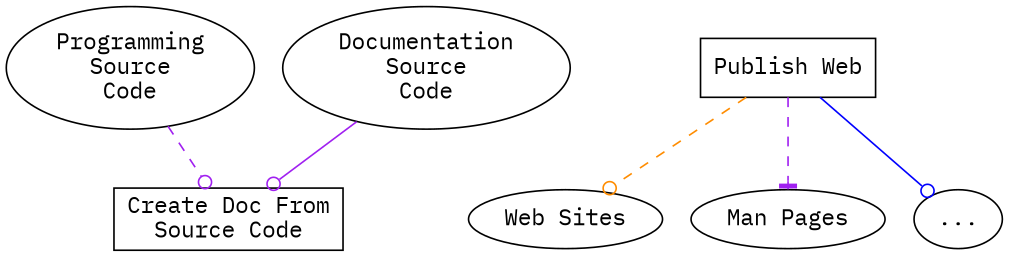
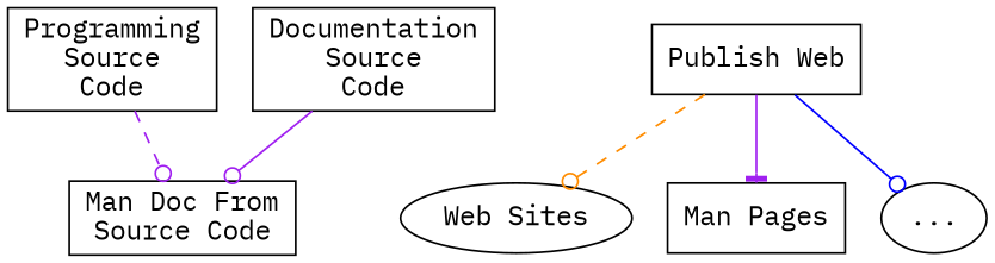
  digraph {
    fontname="IBM Plex Mono"
    node [fontname="IBM Plex Mono" shape=ellipse]
    edge [arrowhead=odot color=purple fontname="IBM Plex Mono" style=dashed]
-   n1 [label="Programming\nSource\nCode"]
-   n2 [label="Create Doc From\nSource Code" shape=box]
-   n3 [label="Documentation\nSource\nCode"]
+   n1 [label="Programming\nSource\nCode" shape=box]
+   n2 [label="Man Doc From\nSource Code" shape=box]
+   n3 [label="Documentation\nSource\nCode" shape=box]
    n4 [label="Publish Web" shape=box]
    n5 [label="Web Sites"]
-   n6 [label="Man Pages"]
+   n6 [label="Man Pages" shape=box]
    n7 [label="..."]
    n1 -> n2
    n3 -> n2 [style=solid]
    n4 -> n5 [color=darkorange]
-   n4 -> n6 [arrowhead=tee]
+   n4 -> n6 [arrowhead=tee style=solid]
    n4 -> n7 [color=blue style=solid]
  }
